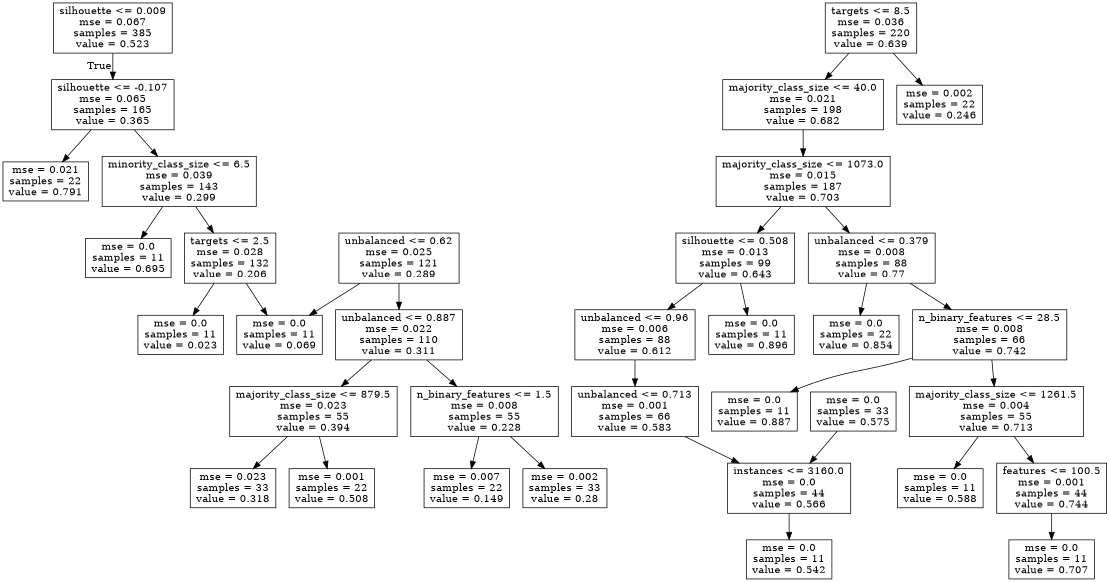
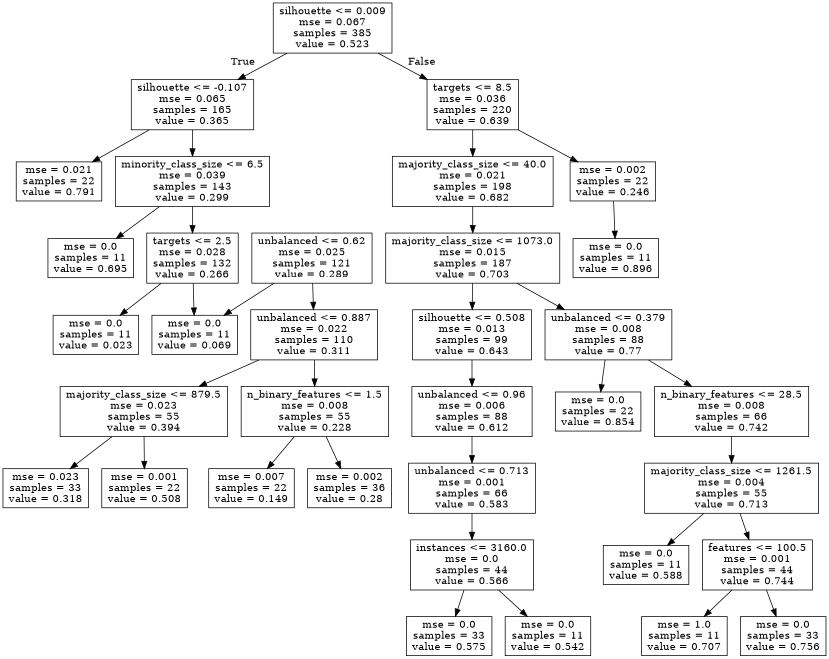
  digraph {
    node [shape=box]
    n1 [label="silhouette <= 0.009\nmse = 0.067\nsamples = 385\nvalue = 0.523"]
    n2 [label="silhouette <= -0.107\nmse = 0.065\nsamples = 165\nvalue = 0.365"]
    n3 [label="targets <= 8.5\nmse = 0.036\nsamples = 220\nvalue = 0.639"]
    n4 [label="mse = 0.021\nsamples = 22\nvalue = 0.791"]
    n5 [label="minority_class_size <= 6.5\nmse = 0.039\nsamples = 143\nvalue = 0.299"]
    n6 [label="majority_class_size <= 40.0\nmse = 0.021\nsamples = 198\nvalue = 0.682"]
    n7 [label="mse = 0.002\nsamples = 22\nvalue = 0.246"]
    n8 [label="mse = 0.0\nsamples = 11\nvalue = 0.695"]
-   n9 [label="targets <= 2.5\nmse = 0.028\nsamples = 132\nvalue = 0.206"]
+   n9 [label="targets <= 2.5\nmse = 0.028\nsamples = 132\nvalue = 0.266"]
    n10 [label="mse = 0.0\nsamples = 11\nvalue = 0.023"]
    n11 [label="mse = 0.0\nsamples = 11\nvalue = 0.069"]
    n12 [label="unbalanced <= 0.62\nmse = 0.025\nsamples = 121\nvalue = 0.289"]
    n13 [label="unbalanced <= 0.887\nmse = 0.022\nsamples = 110\nvalue = 0.311"]
    n14 [label="majority_class_size <= 879.5\nmse = 0.023\nsamples = 55\nvalue = 0.394"]
    n15 [label="n_binary_features <= 1.5\nmse = 0.008\nsamples = 55\nvalue = 0.228"]
    n16 [label="mse = 0.023\nsamples = 33\nvalue = 0.318"]
    n17 [label="mse = 0.001\nsamples = 22\nvalue = 0.508"]
    n18 [label="mse = 0.007\nsamples = 22\nvalue = 0.149"]
-   n19 [label="mse = 0.002\nsamples = 33\nvalue = 0.28"]
+   n19 [label="mse = 0.002\nsamples = 36\nvalue = 0.28"]
    n20 [label="majority_class_size <= 1073.0\nmse = 0.015\nsamples = 187\nvalue = 0.703"]
    n21 [label="silhouette <= 0.508\nmse = 0.013\nsamples = 99\nvalue = 0.643"]
    n22 [label="unbalanced <= 0.379\nmse = 0.008\nsamples = 88\nvalue = 0.77"]
    n23 [label="unbalanced <= 0.96\nmse = 0.006\nsamples = 88\nvalue = 0.612"]
    n24 [label="mse = 0.0\nsamples = 11\nvalue = 0.896"]
    n25 [label="mse = 0.0\nsamples = 22\nvalue = 0.854"]
    n26 [label="n_binary_features <= 28.5\nmse = 0.008\nsamples = 66\nvalue = 0.742"]
    n27 [label="unbalanced <= 0.713\nmse = 0.001\nsamples = 66\nvalue = 0.583"]
    n28 [label="instances <= 3160.0\nmse = 0.0\nsamples = 44\nvalue = 0.566"]
    n29 [label="mse = 0.0\nsamples = 33\nvalue = 0.575"]
    n30 [label="mse = 0.0\nsamples = 11\nvalue = 0.542"]
-   n31 [label="mse = 0.0\nsamples = 11\nvalue = 0.887"]
    n32 [label="majority_class_size <= 1261.5\nmse = 0.004\nsamples = 55\nvalue = 0.713"]
    n33 [label="mse = 0.0\nsamples = 11\nvalue = 0.588"]
    n34 [label="features <= 100.5\nmse = 0.001\nsamples = 44\nvalue = 0.744"]
-   n35 [label="mse = 0.0\nsamples = 11\nvalue = 0.707"]
+   n35 [label="mse = 1.0\nsamples = 11\nvalue = 0.707"]
+   n36 [label="mse = 0.0\nsamples = 33\nvalue = 0.756"]
    n1 -> n2 [headlabel=True labelangle=45 labeldistance=2.5]
+   n1 -> n3 [headlabel=False labelangle=-45 labeldistance=2.5]
    n2 -> n4
    n2 -> n5
    n3 -> n6
    n3 -> n7
    n5 -> n8
    n5 -> n9
    n6 -> n20
    n9 -> n10
    n9 -> n11
    n12 -> n11
    n12 -> n13
    n13 -> n14
    n13 -> n15
    n14 -> n16
    n14 -> n17
    n15 -> n18
    n15 -> n19
    n20 -> n21
    n20 -> n22
    n21 -> n23
-   n21 -> n24
+   n7 -> n24
    n22 -> n25
    n22 -> n26
    n23 -> n27
-   n26 -> n31
    n26 -> n32
    n27 -> n28
-   n29 -> n28
+   n28 -> n29
    n28 -> n30
    n32 -> n33
    n32 -> n34
    n34 -> n35
+   n34 -> n36
  }
